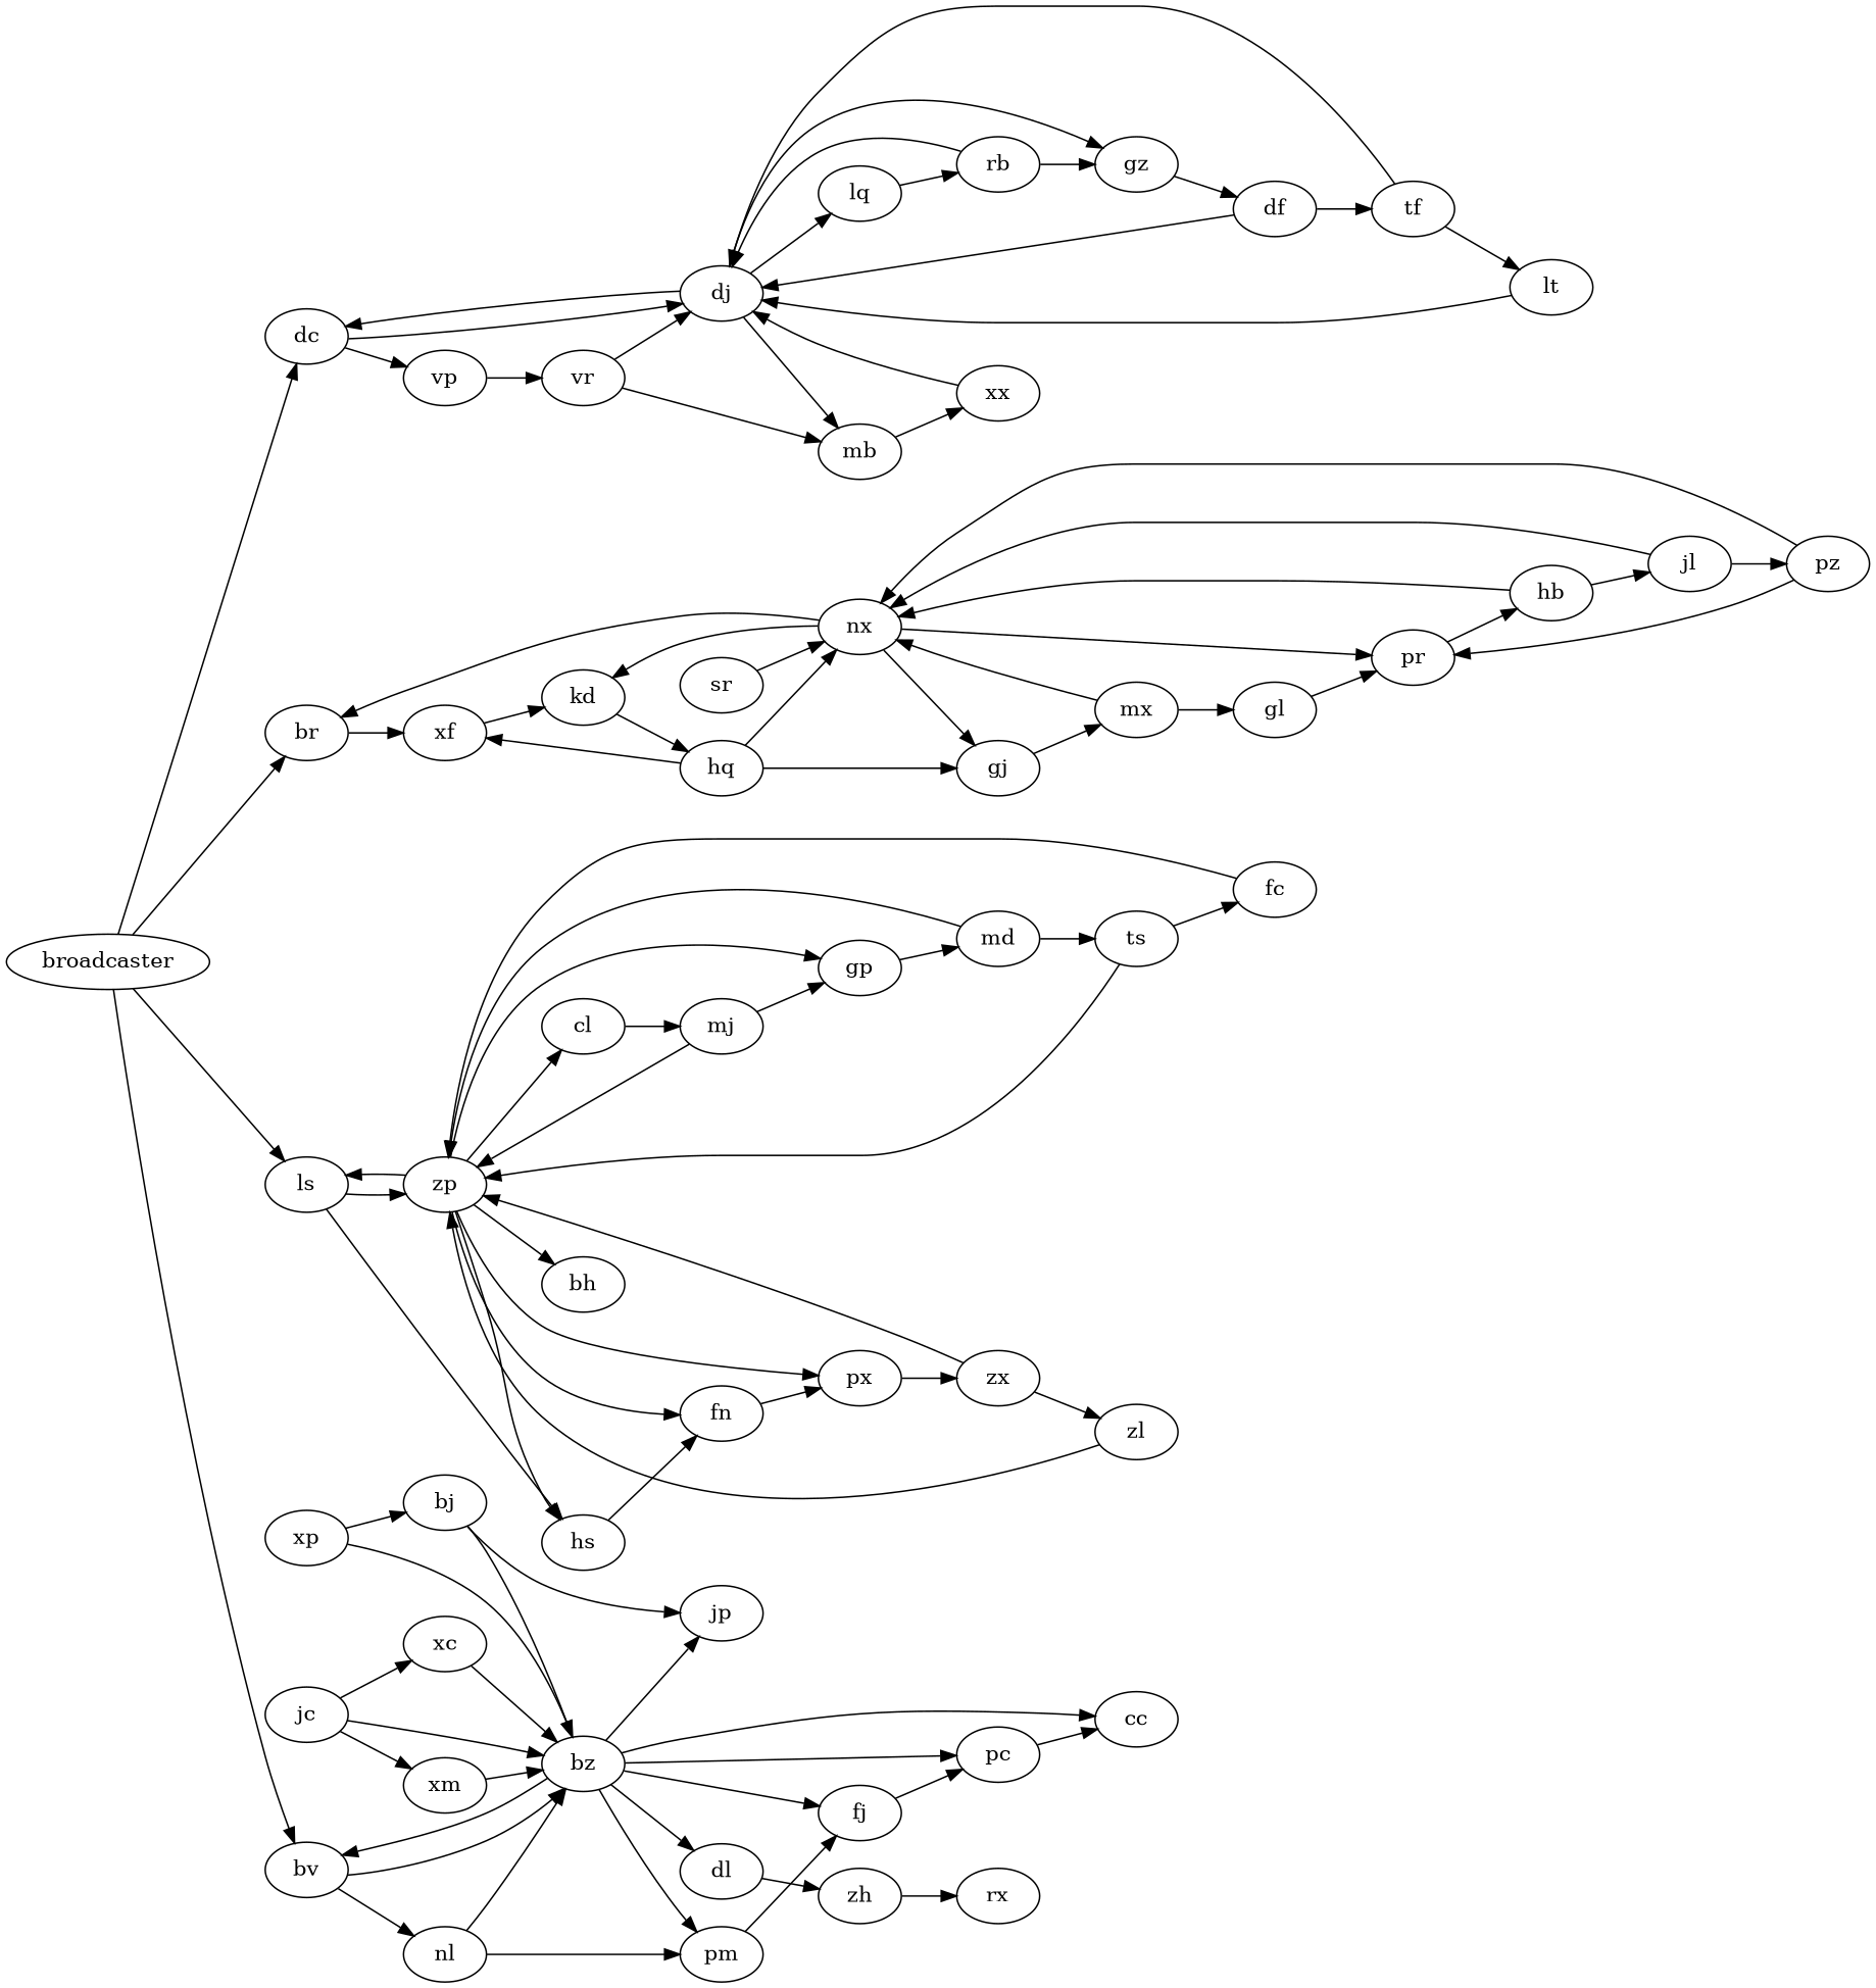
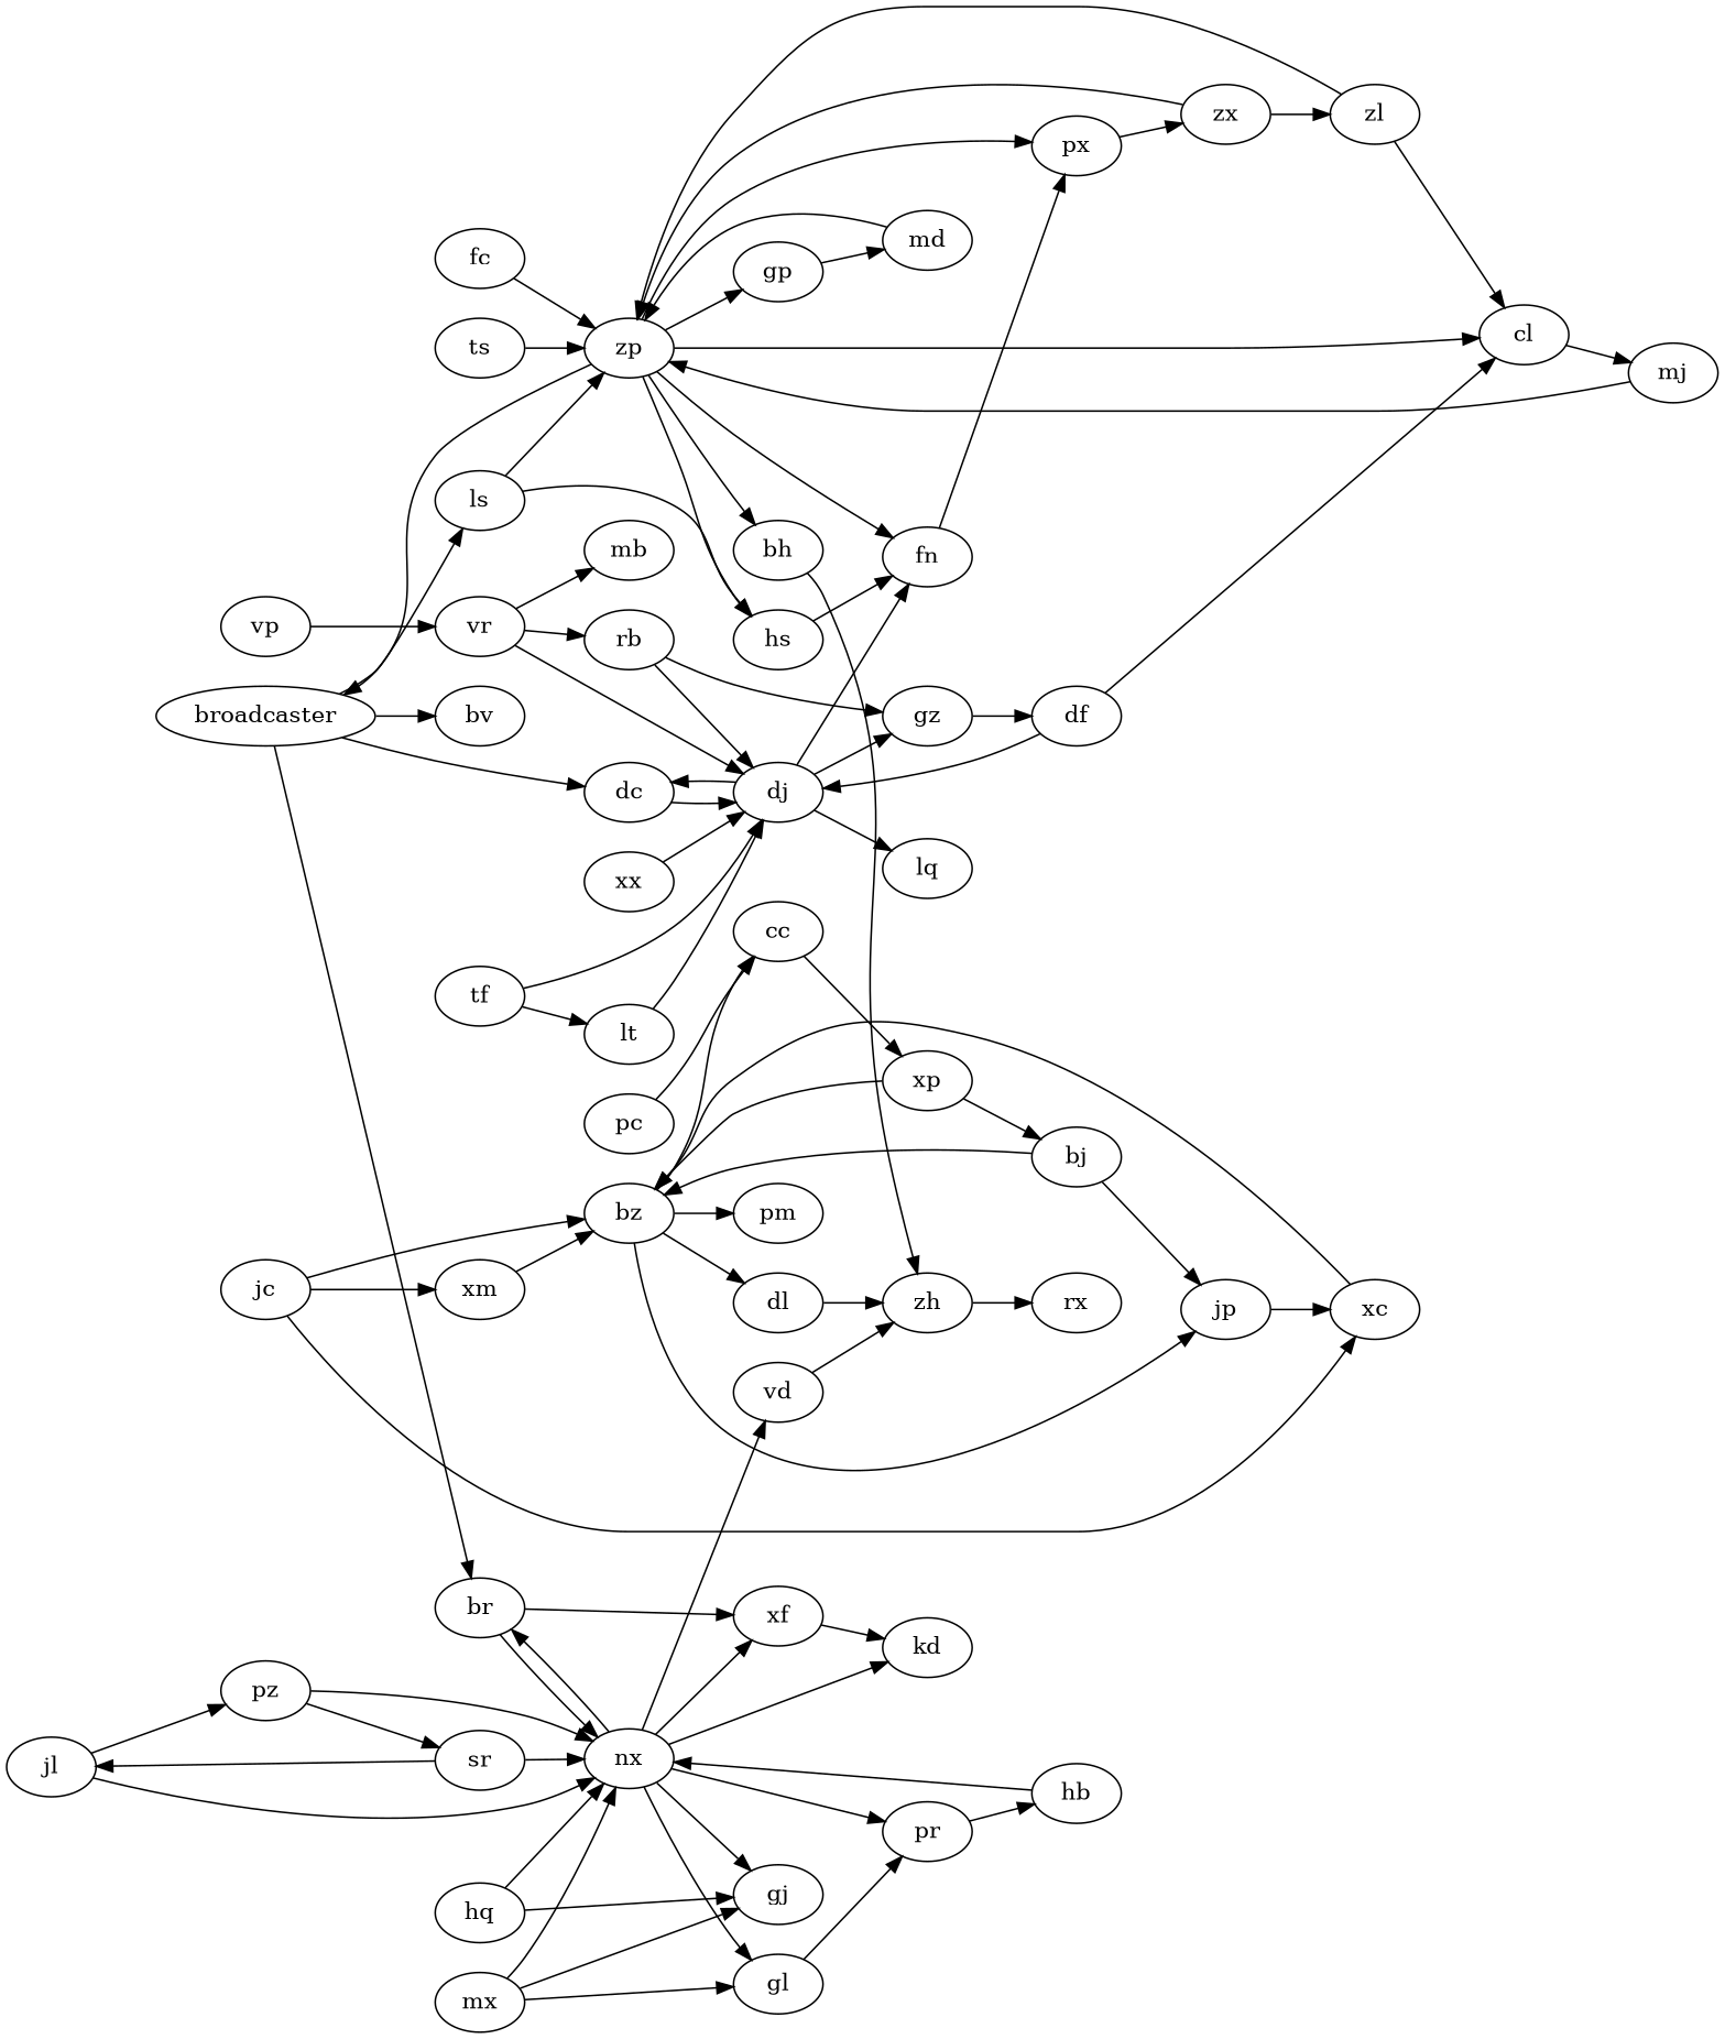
  digraph {
    rankdir=LR
    broadcaster
    ls
    bv
    dc
    br
    zp
    hs
    bz
-   nl
    vp
    dj
    nx
    xf
    cl
    px
    gp
    bh
    fn
    cc
-   fj
    pc
    pm
    dl
    jp
    vr
    lq
    mb
    gz
    gl
    pr
+   vd
    gj
    kd
    zl
    mj
    zx
    md
    zh
    rb
    xx
    df
    xp
    bj
    rx
    tf
    ts
    fc
    hb
    mx
    hq
    jl
    lt
    jc
    xm
    xc
    pz
    sr
    broadcaster -> ls
    broadcaster -> bv
    broadcaster -> dc
    broadcaster -> br
    ls -> zp
    ls -> hs
-   bv -> bz
-   bv -> nl
-   dc -> vp
    dc -> dj
+   br -> nx
    br -> xf
-   zp -> ls
+   zp -> broadcaster
    zp -> hs
    zp -> cl
    zp -> px
    zp -> gp
    zp -> bh
    zp -> fn
    hs -> fn
-   bz -> bv
    bz -> cc
-   bz -> fj
-   bz -> pc
    bz -> pm
    bz -> dl
    bz -> jp
-   nl -> bz
-   nl -> pm
    vp -> vr
    dj -> dc
    dj -> lq
-   dj -> mb
+   dj -> fn
    dj -> gz
    nx -> br
-   hq -> xf
+   nx -> xf
+   nx -> gl
    nx -> pr
+   nx -> vd
    nx -> gj
    nx -> kd
    xf -> kd
    cl -> mj
    px -> zx
    gp -> md
+   bh -> zh
    fn -> px
-   fj -> pc
+   cc -> xp
    pc -> cc
-   pm -> fj
    dl -> zh
+   jp -> xc
    vr -> dj
    vr -> mb
-   lq -> rb
-   mb -> xx
+   vr -> rb
    gz -> df
    gl -> pr
    pr -> hb
-   gj -> mx
-   kd -> hq
+   vd -> zh
+   mx -> gj
    zl -> zp
+   zl -> cl
    mj -> zp
-   mj -> gp
    zx -> zp
    zx -> zl
    md -> zp
-   md -> ts
    zh -> rx
    rb -> dj
    rb -> gz
    xx -> dj
    df -> dj
-   df -> tf
+   df -> cl
    xp -> bz
    xp -> bj
    bj -> bz
    bj -> jp
    tf -> dj
    tf -> lt
    ts -> zp
-   ts -> fc
    fc -> zp
    hb -> nx
-   hb -> jl
+   sr -> jl
    mx -> nx
    mx -> gl
    hq -> nx
    hq -> gj
    jl -> nx
    jl -> pz
    lt -> dj
    jc -> bz
    jc -> xm
    jc -> xc
    xm -> bz
    xc -> bz
    pz -> nx
-   pz -> pr
+   pz -> sr
    sr -> nx
  }
